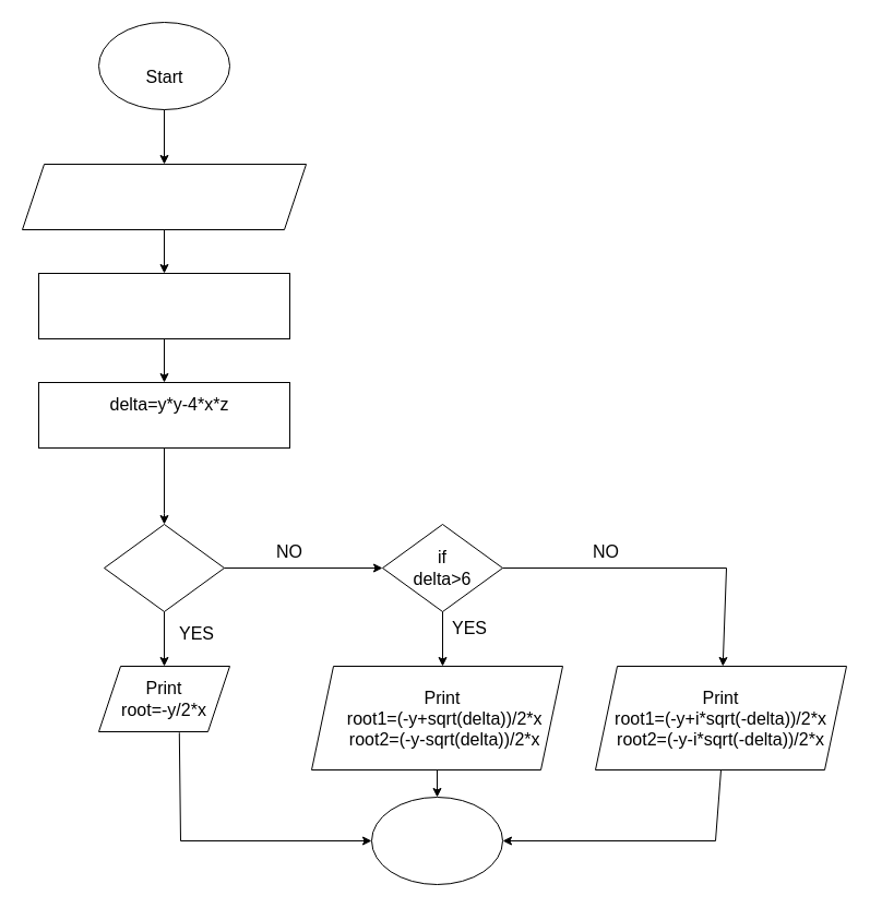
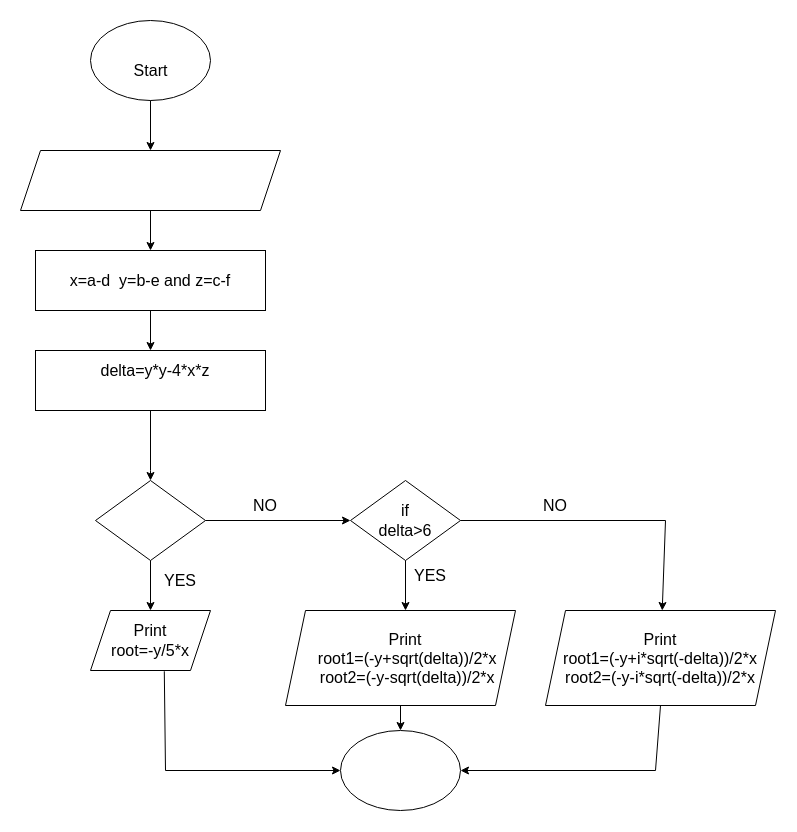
  <mxCell id="0" />
  <mxCell id="1" parent="0" />
  <mxCell id="2" value="" style="ellipse;whiteSpace=wrap;html=1;" parent="1" vertex="1"><mxGeometry x="90" y="20" width="120" height="80" as="geometry" /></mxCell>
  <mxCell id="3" value="Start" style="text;html=1;align=center;verticalAlign=middle;resizable=0;points=[];autosize=1;strokeColor=none;fillColor=none;fontSize=16;" parent="1" vertex="1"><mxGeometry x="125" y="60" width="50" height="20" as="geometry" /></mxCell>
  <mxCell id="4" value="" style="ellipse;whiteSpace=wrap;html=1;" parent="1" vertex="1"><mxGeometry x="340" y="730" width="120" height="80" as="geometry" /></mxCell>
  <mxCell id="5" value="" style="shape=parallelogram;perimeter=parallelogramPerimeter;whiteSpace=wrap;html=1;fixedSize=1;fontSize=16;" parent="1" vertex="1"><mxGeometry x="20" y="150" width="260" height="60" as="geometry" /></mxCell>
  <mxCell id="6" value="" style="endArrow=classic;html=1;rounded=0;fontSize=16;exitX=0.5;exitY=1;exitDx=0;exitDy=0;entryX=0.5;entryY=0;entryDx=0;entryDy=0;" parent="1" source="2" target="5" edge="1"><mxGeometry width="50" height="50" relative="1" as="geometry"><mxPoint x="395" y="290" as="sourcePoint" /><mxPoint x="445" y="240" as="targetPoint" /><Array as="points" /></mxGeometry></mxCell>
  <mxCell id="7" value="" style="rounded=0;whiteSpace=wrap;html=1;fontSize=16;" parent="1" vertex="1"><mxGeometry x="35" y="250" width="230" height="60" as="geometry" /></mxCell>
+ <mxCell id="8" value="x=a-d&amp;nbsp; y=b-e and z=c-f" style="text;html=1;strokeColor=none;fillColor=none;align=center;verticalAlign=middle;whiteSpace=wrap;rounded=0;fontSize=16;" parent="1" vertex="1"><mxGeometry x="55" y="265" width="190" height="30" as="geometry" /></mxCell>
  <mxCell id="9" value="" style="endArrow=classic;html=1;rounded=0;fontSize=16;exitX=0.5;exitY=1;exitDx=0;exitDy=0;entryX=0.5;entryY=0;entryDx=0;entryDy=0;" parent="1" source="5" target="7" edge="1"><mxGeometry width="50" height="50" relative="1" as="geometry"><mxPoint x="395" y="260" as="sourcePoint" /><mxPoint x="155" y="250" as="targetPoint" /></mxGeometry></mxCell>
  <mxCell id="10" value="" style="rounded=0;whiteSpace=wrap;html=1;fontSize=16;" parent="1" vertex="1"><mxGeometry x="35" y="350" width="230" height="60" as="geometry" /></mxCell>
  <mxCell id="11" value="delta=y*y-4*x*z" style="text;html=1;strokeColor=none;fillColor=none;align=center;verticalAlign=middle;whiteSpace=wrap;rounded=0;fontSize=16;" parent="1" vertex="1"><mxGeometry x="95" y="355" width="120" height="30" as="geometry" /></mxCell>
  <mxCell id="12" value="" style="endArrow=classic;html=1;rounded=0;fontSize=16;exitX=0.5;exitY=1;exitDx=0;exitDy=0;entryX=0.5;entryY=0;entryDx=0;entryDy=0;" parent="1" source="7" target="10" edge="1"><mxGeometry width="50" height="50" relative="1" as="geometry"><mxPoint x="395" y="260" as="sourcePoint" /><mxPoint x="445" y="210" as="targetPoint" /></mxGeometry></mxCell>
  <mxCell id="13" value="" style="rhombus;whiteSpace=wrap;html=1;fontSize=16;" parent="1" vertex="1"><mxGeometry x="95" y="480" width="110" height="80" as="geometry" /></mxCell>
  <mxCell id="14" value="" style="endArrow=classic;html=1;rounded=0;fontSize=16;exitX=0.5;exitY=1;exitDx=0;exitDy=0;" parent="1" source="10" edge="1"><mxGeometry width="50" height="50" relative="1" as="geometry"><mxPoint x="395" y="250" as="sourcePoint" /><mxPoint x="150" y="480" as="targetPoint" /><Array as="points"><mxPoint x="150" y="470" /></Array></mxGeometry></mxCell>
  <mxCell id="15" value="" style="shape=parallelogram;perimeter=parallelogramPerimeter;whiteSpace=wrap;html=1;fixedSize=1;fontSize=16;" parent="1" vertex="1"><mxGeometry x="90" y="610" width="120" height="60" as="geometry" /></mxCell>
- <mxCell id="16" value="Print &lt;br&gt;root=-y/2*x" style="text;html=1;strokeColor=none;fillColor=none;align=center;verticalAlign=middle;whiteSpace=wrap;rounded=0;fontSize=16;" parent="1" vertex="1"><mxGeometry x="95" y="625" width="110" height="30" as="geometry" /></mxCell>
+ <mxCell id="16" value="Print &lt;br&gt;root=-y/5*x" style="text;html=1;strokeColor=none;fillColor=none;align=center;verticalAlign=middle;whiteSpace=wrap;rounded=0;fontSize=16;" parent="1" vertex="1"><mxGeometry x="95" y="625" width="110" height="30" as="geometry" /></mxCell>
  <mxCell id="17" value="" style="endArrow=classic;html=1;rounded=0;fontSize=16;exitX=0.5;exitY=1;exitDx=0;exitDy=0;entryX=0.5;entryY=0;entryDx=0;entryDy=0;" parent="1" source="13" target="15" edge="1"><mxGeometry width="50" height="50" relative="1" as="geometry"><mxPoint x="395" y="250" as="sourcePoint" /><mxPoint x="145" y="610" as="targetPoint" /></mxGeometry></mxCell>
  <mxCell id="18" value="YES" style="text;html=1;strokeColor=none;fillColor=none;align=center;verticalAlign=middle;whiteSpace=wrap;rounded=0;fontSize=16;" parent="1" vertex="1"><mxGeometry x="150" y="565" width="60" height="30" as="geometry" /></mxCell>
  <mxCell id="19" value="" style="endArrow=classic;html=1;rounded=0;fontSize=16;entryX=0;entryY=0.5;entryDx=0;entryDy=0;" parent="1" target="4" edge="1"><mxGeometry width="50" height="50" relative="1" as="geometry"><mxPoint x="165" y="770" as="sourcePoint" /><mxPoint x="445" y="200" as="targetPoint" /></mxGeometry></mxCell>
  <mxCell id="20" value="" style="rhombus;whiteSpace=wrap;html=1;fontSize=16;" parent="1" vertex="1"><mxGeometry x="350" y="480" width="110" height="80" as="geometry" /></mxCell>
  <mxCell id="21" value="" style="shape=parallelogram;perimeter=parallelogramPerimeter;whiteSpace=wrap;html=1;fixedSize=1;fontSize=16;" parent="1" vertex="1"><mxGeometry x="285" y="610" width="230" height="95" as="geometry" /></mxCell>
  <mxCell id="22" value="if delta&amp;gt;6" style="text;html=1;strokeColor=none;fillColor=none;align=center;verticalAlign=middle;whiteSpace=wrap;rounded=0;fontSize=16;" parent="1" vertex="1"><mxGeometry x="375" y="505" width="60" height="30" as="geometry" /></mxCell>
  <mxCell id="23" value="Print&lt;br&gt;&amp;nbsp;root1=(-y+sqrt(delta))/2*x&lt;br&gt;&amp;nbsp;root2=(-y-sqrt(delta))/2*x" style="text;html=1;strokeColor=none;fillColor=none;align=center;verticalAlign=middle;whiteSpace=wrap;rounded=0;fontSize=16;" parent="1" vertex="1"><mxGeometry x="300" y="642.5" width="210" height="30" as="geometry" /></mxCell>
  <mxCell id="24" value="YES" style="text;html=1;strokeColor=none;fillColor=none;align=center;verticalAlign=middle;whiteSpace=wrap;rounded=0;fontSize=16;" parent="1" vertex="1"><mxGeometry x="400" y="560" width="60" height="30" as="geometry" /></mxCell>
  <mxCell id="25" value="" style="endArrow=none;html=1;rounded=0;fontSize=16;entryX=0.615;entryY=1.013;entryDx=0;entryDy=0;entryPerimeter=0;" parent="1" target="15" edge="1"><mxGeometry width="50" height="50" relative="1" as="geometry"><mxPoint x="165" y="770" as="sourcePoint" /><mxPoint x="445" y="610" as="targetPoint" /></mxGeometry></mxCell>
  <mxCell id="26" value="" style="endArrow=classic;html=1;rounded=0;fontSize=16;exitX=1;exitY=0.5;exitDx=0;exitDy=0;" parent="1" source="13" target="20" edge="1"><mxGeometry width="50" height="50" relative="1" as="geometry"><mxPoint x="395" y="460" as="sourcePoint" /><mxPoint x="445" y="410" as="targetPoint" /></mxGeometry></mxCell>
  <mxCell id="27" value="" style="endArrow=classic;html=1;rounded=0;fontSize=16;exitX=0.5;exitY=1;exitDx=0;exitDy=0;" parent="1" source="20" edge="1"><mxGeometry width="50" height="50" relative="1" as="geometry"><mxPoint x="395" y="640" as="sourcePoint" /><mxPoint x="405" y="610" as="targetPoint" /></mxGeometry></mxCell>
  <mxCell id="28" value="" style="endArrow=classic;html=1;rounded=0;fontSize=16;exitX=0.5;exitY=1;exitDx=0;exitDy=0;entryX=0.5;entryY=0;entryDx=0;entryDy=0;" parent="1" source="21" target="4" edge="1"><mxGeometry width="50" height="50" relative="1" as="geometry"><mxPoint x="395" y="660" as="sourcePoint" /><mxPoint x="445" y="610" as="targetPoint" /></mxGeometry></mxCell>
  <mxCell id="29" value="NO&lt;br&gt;" style="text;html=1;strokeColor=none;fillColor=none;align=center;verticalAlign=middle;whiteSpace=wrap;rounded=0;fontSize=16;" parent="1" vertex="1"><mxGeometry x="235" y="490" width="60" height="30" as="geometry" /></mxCell>
  <mxCell id="30" value="" style="shape=parallelogram;perimeter=parallelogramPerimeter;whiteSpace=wrap;html=1;fixedSize=1;fontSize=16;" parent="1" vertex="1"><mxGeometry x="545" y="610" width="230" height="95" as="geometry" /></mxCell>
  <mxCell id="31" value="Print &lt;br&gt;root1=(-y+i*sqrt(-delta))/2*x&lt;br&gt;root2=(-y-i*sqrt(-delta))/2*x" style="text;html=1;strokeColor=none;fillColor=none;align=center;verticalAlign=middle;whiteSpace=wrap;rounded=0;fontSize=16;" parent="1" vertex="1"><mxGeometry x="560" y="633.75" width="200" height="47.5" as="geometry" /></mxCell>
  <mxCell id="32" value="" style="endArrow=none;html=1;rounded=0;fontSize=16;exitX=1;exitY=0.5;exitDx=0;exitDy=0;" parent="1" source="20" edge="1"><mxGeometry width="50" height="50" relative="1" as="geometry"><mxPoint x="395" y="660" as="sourcePoint" /><mxPoint x="665" y="520" as="targetPoint" /></mxGeometry></mxCell>
  <mxCell id="33" value="" style="endArrow=classic;html=1;rounded=0;fontSize=16;" parent="1" target="30" edge="1"><mxGeometry width="50" height="50" relative="1" as="geometry"><mxPoint x="665" y="520" as="sourcePoint" /><mxPoint x="445" y="610" as="targetPoint" /></mxGeometry></mxCell>
  <mxCell id="34" value="NO&lt;br&gt;" style="text;html=1;strokeColor=none;fillColor=none;align=center;verticalAlign=middle;whiteSpace=wrap;rounded=0;fontSize=16;" parent="1" vertex="1"><mxGeometry x="525" y="490" width="60" height="30" as="geometry" /></mxCell>
  <mxCell id="35" value="" style="endArrow=classic;html=1;rounded=0;fontSize=16;entryX=1;entryY=0.5;entryDx=0;entryDy=0;" parent="1" target="4" edge="1"><mxGeometry width="50" height="50" relative="1" as="geometry"><mxPoint x="655" y="770" as="sourcePoint" /><mxPoint x="545" y="750" as="targetPoint" /></mxGeometry></mxCell>
  <mxCell id="36" value="" style="endArrow=none;html=1;rounded=0;fontSize=16;entryX=0.5;entryY=1;entryDx=0;entryDy=0;" parent="1" target="30" edge="1"><mxGeometry width="50" height="50" relative="1" as="geometry"><mxPoint x="655" y="770" as="sourcePoint" /><mxPoint x="445" y="610" as="targetPoint" /></mxGeometry></mxCell>
  <mxCell id="37" style="edgeStyle=orthogonalEdgeStyle;rounded=0;orthogonalLoop=1;jettySize=auto;html=1;exitX=0.5;exitY=1;exitDx=0;exitDy=0;fontSize=16;" parent="1" source="23" target="23" edge="1"><mxGeometry relative="1" as="geometry" /></mxCell>
